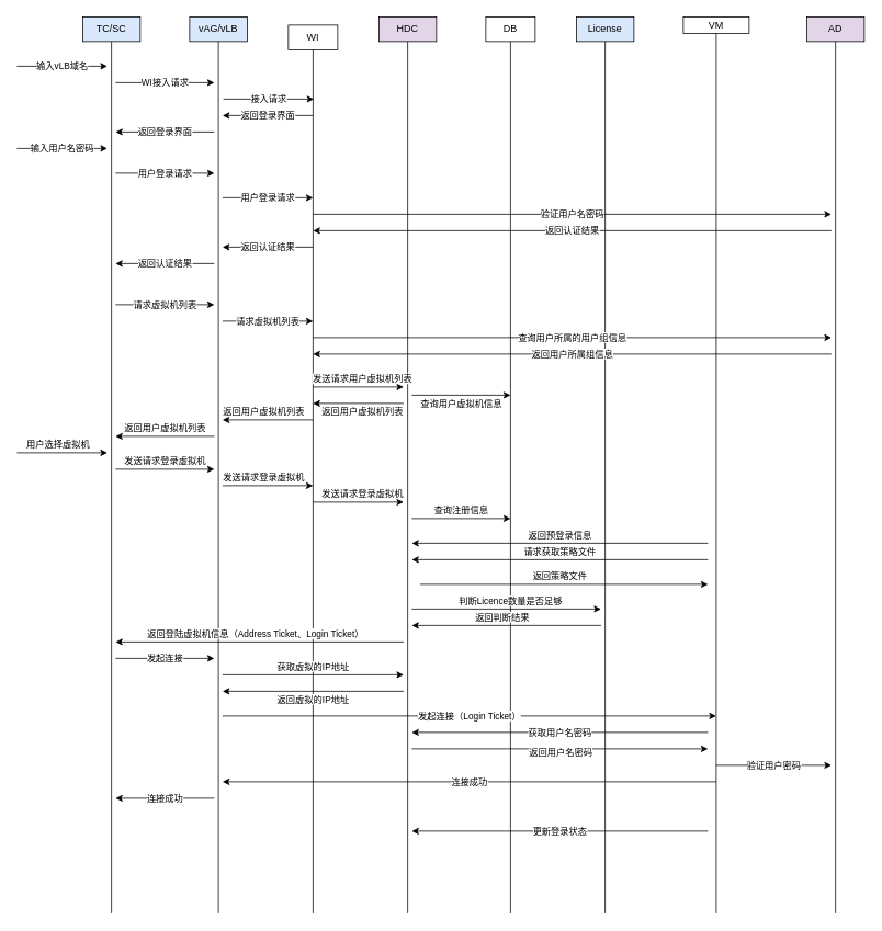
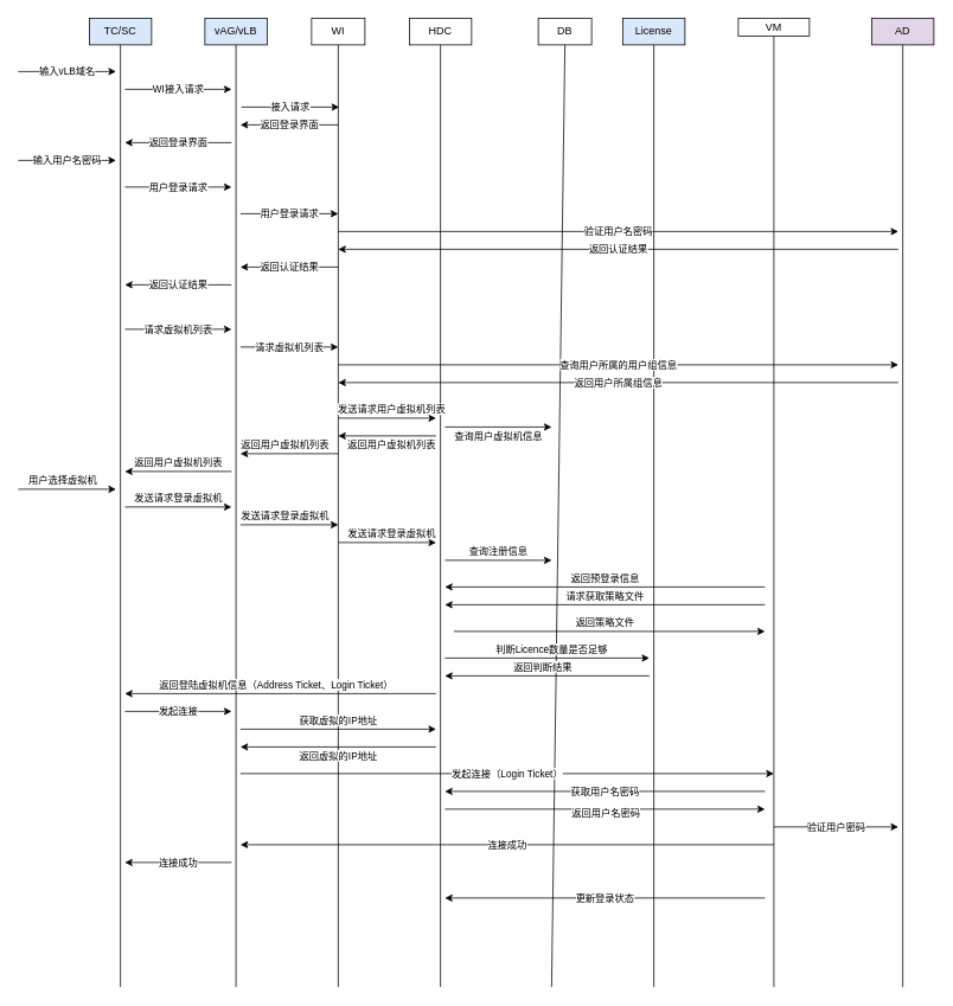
  <mxCell id="0" />
  <mxCell id="1" parent="0" />
  <mxCell id="2" value="TC/SC" style="rounded=0;whiteSpace=wrap;html=1;fillColor=#dae8fc;" vertex="1" parent="1"><mxGeometry x="100" y="20" width="70" height="30" as="geometry" /></mxCell>
  <mxCell id="3" value="vAG/vLB" style="rounded=0;whiteSpace=wrap;html=1;fillColor=#dae8fc;" vertex="1" parent="1"><mxGeometry x="230" y="20" width="70" height="30" as="geometry" /></mxCell>
- <mxCell id="4" value="WI" style="rounded=0;whiteSpace=wrap;html=1;" vertex="1" parent="1"><mxGeometry x="350" y="30" width="60" height="30" as="geometry" /></mxCell>
- <mxCell id="5" value="HDC" style="rounded=0;whiteSpace=wrap;html=1;fillColor=#e1d5e7;" vertex="1" parent="1"><mxGeometry x="460" y="20" width="70" height="30" as="geometry" /></mxCell>
- <mxCell id="6" value="DB" style="rounded=0;whiteSpace=wrap;html=1;" vertex="1" parent="1"><mxGeometry x="590" y="20" width="60" height="30" as="geometry" /></mxCell>
+ <mxCell id="4" value="WI" style="rounded=0;whiteSpace=wrap;html=1;" vertex="1" parent="1"><mxGeometry x="350" y="20" width="60" height="30" as="geometry" /></mxCell>
+ <mxCell id="5" value="HDC" style="rounded=0;whiteSpace=wrap;html=1;" vertex="1" parent="1"><mxGeometry x="460" y="20" width="70" height="30" as="geometry" /></mxCell>
+ <mxCell id="6" value="DB" style="rounded=0;whiteSpace=wrap;html=1;" vertex="1" parent="1"><mxGeometry x="605" y="20" width="60" height="30" as="geometry" /></mxCell>
  <mxCell id="7" value="License" style="rounded=0;whiteSpace=wrap;html=1;fillColor=#dae8fc;" vertex="1" parent="1"><mxGeometry x="700" y="20" width="70" height="30" as="geometry" /></mxCell>
  <mxCell id="8" value="VM" style="rounded=0;whiteSpace=wrap;html=1;" vertex="1" parent="1"><mxGeometry x="830" y="20" width="80" height="20" as="geometry" /></mxCell>
  <mxCell id="9" value="AD" style="rounded=0;whiteSpace=wrap;html=1;fillColor=#e1d5e7;" vertex="1" parent="1"><mxGeometry x="980" y="20" width="70" height="30" as="geometry" /></mxCell>
  <mxCell id="10" value="" style="endArrow=none;html=1;rounded=0;entryX=0.5;entryY=1;entryDx=0;entryDy=0;" edge="1" parent="1" target="2"><mxGeometry width="50" height="50" relative="1" as="geometry"><mxPoint x="135" y="1110" as="sourcePoint" /><mxPoint x="180" y="60" as="targetPoint" /></mxGeometry></mxCell>
  <mxCell id="11" value="" style="endArrow=none;html=1;rounded=0;entryX=0.5;entryY=1;entryDx=0;entryDy=0;" edge="1" parent="1" target="3"><mxGeometry width="50" height="50" relative="1" as="geometry"><mxPoint x="265" y="1110" as="sourcePoint" /><mxPoint x="290" y="80" as="targetPoint" /></mxGeometry></mxCell>
  <mxCell id="12" value="" style="endArrow=none;html=1;rounded=0;entryX=0.5;entryY=1;entryDx=0;entryDy=0;" edge="1" parent="1" target="4"><mxGeometry width="50" height="50" relative="1" as="geometry"><mxPoint x="380" y="1110" as="sourcePoint" /><mxPoint x="410" y="90" as="targetPoint" /></mxGeometry></mxCell>
  <mxCell id="13" value="" style="endArrow=none;html=1;rounded=0;entryX=0.5;entryY=1;entryDx=0;entryDy=0;" edge="1" parent="1" target="5"><mxGeometry width="50" height="50" relative="1" as="geometry"><mxPoint x="495" y="1110" as="sourcePoint" /><mxPoint x="540" y="90" as="targetPoint" /></mxGeometry></mxCell>
  <mxCell id="14" value="" style="endArrow=none;html=1;rounded=0;entryX=0.5;entryY=1;entryDx=0;entryDy=0;" edge="1" parent="1" target="6"><mxGeometry width="50" height="50" relative="1" as="geometry"><mxPoint x="620" y="1110" as="sourcePoint" /><mxPoint x="620" y="110" as="targetPoint" /></mxGeometry></mxCell>
  <mxCell id="15" value="" style="endArrow=none;html=1;rounded=0;entryX=0.5;entryY=1;entryDx=0;entryDy=0;" edge="1" parent="1" target="7"><mxGeometry width="50" height="50" relative="1" as="geometry"><mxPoint x="735" y="1110" as="sourcePoint" /><mxPoint x="770" y="130" as="targetPoint" /></mxGeometry></mxCell>
  <mxCell id="16" value="" style="endArrow=none;html=1;rounded=0;entryX=0.5;entryY=1;entryDx=0;entryDy=0;" edge="1" parent="1" target="8"><mxGeometry width="50" height="50" relative="1" as="geometry"><mxPoint x="870" y="1110" as="sourcePoint" /><mxPoint x="880" y="110" as="targetPoint" /></mxGeometry></mxCell>
  <mxCell id="17" value="" style="endArrow=none;html=1;rounded=0;entryX=0.5;entryY=1;entryDx=0;entryDy=0;" edge="1" parent="1" target="9"><mxGeometry width="50" height="50" relative="1" as="geometry"><mxPoint x="1015" y="1110" as="sourcePoint" /><mxPoint x="1040" y="100" as="targetPoint" /></mxGeometry></mxCell>
  <mxCell id="18" value="输入vLB域名" style="endArrow=classic;html=1;rounded=0;" edge="1" parent="1"><mxGeometry width="50" height="50" relative="1" as="geometry"><mxPoint x="20" y="80" as="sourcePoint" /><mxPoint x="130" y="80" as="targetPoint" /></mxGeometry></mxCell>
  <mxCell id="19" value="WI接入请求" style="endArrow=classic;html=1;rounded=0;" edge="1" parent="1"><mxGeometry width="50" height="50" relative="1" as="geometry"><mxPoint x="140" y="100" as="sourcePoint" /><mxPoint x="260" y="100" as="targetPoint" /></mxGeometry></mxCell>
  <mxCell id="20" value="接入请求" style="endArrow=classic;html=1;rounded=0;" edge="1" parent="1"><mxGeometry width="50" height="50" relative="1" as="geometry"><mxPoint x="271" y="120" as="sourcePoint" /><mxPoint x="381" y="120" as="targetPoint" /></mxGeometry></mxCell>
  <mxCell id="21" value="返回登录界面" style="endArrow=classic;html=1;rounded=0;" edge="1" parent="1"><mxGeometry width="50" height="50" relative="1" as="geometry"><mxPoint x="380" y="140" as="sourcePoint" /><mxPoint x="270" y="140" as="targetPoint" /></mxGeometry></mxCell>
  <mxCell id="22" value="返回登录界面" style="endArrow=classic;html=1;rounded=0;" edge="1" parent="1"><mxGeometry width="50" height="50" relative="1" as="geometry"><mxPoint x="260" y="160" as="sourcePoint" /><mxPoint x="140" y="160" as="targetPoint" /></mxGeometry></mxCell>
  <mxCell id="23" value="输入用户名密码" style="endArrow=classic;html=1;rounded=0;" edge="1" parent="1"><mxGeometry width="50" height="50" relative="1" as="geometry"><mxPoint x="20" y="180" as="sourcePoint" /><mxPoint x="130" y="180" as="targetPoint" /></mxGeometry></mxCell>
  <mxCell id="24" value="用户登录请求" style="endArrow=classic;html=1;rounded=0;" edge="1" parent="1"><mxGeometry width="50" height="50" relative="1" as="geometry"><mxPoint x="140" y="210" as="sourcePoint" /><mxPoint x="260" y="210" as="targetPoint" /></mxGeometry></mxCell>
  <mxCell id="25" value="用户登录请求" style="endArrow=classic;html=1;rounded=0;" edge="1" parent="1"><mxGeometry width="50" height="50" relative="1" as="geometry"><mxPoint x="270" y="240" as="sourcePoint" /><mxPoint x="380" y="240" as="targetPoint" /></mxGeometry></mxCell>
  <mxCell id="26" value="验证用户名密码" style="endArrow=classic;html=1;rounded=0;" edge="1" parent="1"><mxGeometry width="50" height="50" relative="1" as="geometry"><mxPoint x="380" y="260" as="sourcePoint" /><mxPoint x="1010" y="260" as="targetPoint" /></mxGeometry></mxCell>
  <mxCell id="27" value="返回认证结果" style="endArrow=classic;html=1;rounded=0;" edge="1" parent="1"><mxGeometry width="50" height="50" relative="1" as="geometry"><mxPoint x="1010" y="280" as="sourcePoint" /><mxPoint x="380" y="280" as="targetPoint" /></mxGeometry></mxCell>
  <mxCell id="28" value="返回认证结果" style="endArrow=classic;html=1;rounded=0;" edge="1" parent="1"><mxGeometry width="50" height="50" relative="1" as="geometry"><mxPoint x="380" y="300" as="sourcePoint" /><mxPoint x="270" y="300" as="targetPoint" /></mxGeometry></mxCell>
  <mxCell id="29" value="返回认证结果" style="endArrow=classic;html=1;rounded=0;" edge="1" parent="1"><mxGeometry width="50" height="50" relative="1" as="geometry"><mxPoint x="260" y="320" as="sourcePoint" /><mxPoint x="140" y="320" as="targetPoint" /></mxGeometry></mxCell>
  <mxCell id="30" value="请求虚拟机列表" style="endArrow=classic;html=1;rounded=0;" edge="1" parent="1"><mxGeometry width="50" height="50" relative="1" as="geometry"><mxPoint x="140" y="370" as="sourcePoint" /><mxPoint x="260" y="370" as="targetPoint" /></mxGeometry></mxCell>
  <mxCell id="31" value="请求虚拟机列表" style="endArrow=classic;html=1;rounded=0;" edge="1" parent="1"><mxGeometry width="50" height="50" relative="1" as="geometry"><mxPoint x="270" y="390" as="sourcePoint" /><mxPoint x="380" y="390" as="targetPoint" /></mxGeometry></mxCell>
  <mxCell id="32" value="查询用户所属的用户组信息" style="endArrow=classic;html=1;rounded=0;" edge="1" parent="1"><mxGeometry width="50" height="50" relative="1" as="geometry"><mxPoint x="380" y="410" as="sourcePoint" /><mxPoint x="1010" y="410" as="targetPoint" /></mxGeometry></mxCell>
  <mxCell id="33" value="返回用户所属组信息" style="endArrow=classic;html=1;rounded=0;" edge="1" parent="1"><mxGeometry width="50" height="50" relative="1" as="geometry"><mxPoint x="1010" y="430" as="sourcePoint" /><mxPoint x="380" y="430" as="targetPoint" /></mxGeometry></mxCell>
  <mxCell id="34" value="发送请求用户虚拟机列表" style="endArrow=classic;html=1;rounded=0;" edge="1" parent="1"><mxGeometry x="0.091" y="10" width="50" height="50" relative="1" as="geometry"><mxPoint x="380" y="470" as="sourcePoint" /><mxPoint x="490" y="470" as="targetPoint" /><mxPoint as="offset" /></mxGeometry></mxCell>
  <mxCell id="35" value="查询用户虚拟机信息" style="endArrow=classic;html=1;rounded=0;" edge="1" parent="1"><mxGeometry y="-10" width="50" height="50" relative="1" as="geometry"><mxPoint x="500" y="480" as="sourcePoint" /><mxPoint x="620" y="480" as="targetPoint" /><mxPoint as="offset" /></mxGeometry></mxCell>
  <mxCell id="36" value="返回用户虚拟机列表" style="endArrow=classic;html=1;rounded=0;" edge="1" parent="1"><mxGeometry x="-0.091" y="10" width="50" height="50" relative="1" as="geometry"><mxPoint x="490" y="490" as="sourcePoint" /><mxPoint x="380" y="490" as="targetPoint" /><mxPoint as="offset" /></mxGeometry></mxCell>
  <mxCell id="37" value="返回用户虚拟机列表" style="endArrow=classic;html=1;rounded=0;" edge="1" parent="1"><mxGeometry x="0.091" y="-10" width="50" height="50" relative="1" as="geometry"><mxPoint x="380" y="510" as="sourcePoint" /><mxPoint x="270" y="510" as="targetPoint" /><mxPoint as="offset" /></mxGeometry></mxCell>
  <mxCell id="38" value="返回用户虚拟机列表" style="endArrow=classic;html=1;rounded=0;" edge="1" parent="1"><mxGeometry y="-10" width="50" height="50" relative="1" as="geometry"><mxPoint x="260" y="530" as="sourcePoint" /><mxPoint x="140" y="530" as="targetPoint" /><mxPoint as="offset" /></mxGeometry></mxCell>
  <mxCell id="39" value="用户选择虚拟机" style="endArrow=classic;html=1;rounded=0;" edge="1" parent="1"><mxGeometry x="-0.091" y="10" width="50" height="50" relative="1" as="geometry"><mxPoint x="20" y="550" as="sourcePoint" /><mxPoint x="130" y="550" as="targetPoint" /><mxPoint as="offset" /></mxGeometry></mxCell>
  <mxCell id="40" value="发送请求登录虚拟机" style="endArrow=classic;html=1;rounded=0;" edge="1" parent="1"><mxGeometry y="10" width="50" height="50" relative="1" as="geometry"><mxPoint x="140" y="570" as="sourcePoint" /><mxPoint x="260" y="570" as="targetPoint" /><mxPoint as="offset" /></mxGeometry></mxCell>
  <mxCell id="41" value="发送请求登录虚拟机" style="endArrow=classic;html=1;rounded=0;" edge="1" parent="1"><mxGeometry x="-0.091" y="10" width="50" height="50" relative="1" as="geometry"><mxPoint x="270" y="590" as="sourcePoint" /><mxPoint x="380" y="590" as="targetPoint" /><mxPoint as="offset" /></mxGeometry></mxCell>
  <mxCell id="42" value="发送请求登录虚拟机" style="endArrow=classic;html=1;rounded=0;" edge="1" parent="1"><mxGeometry x="0.091" y="10" width="50" height="50" relative="1" as="geometry"><mxPoint x="380" y="610" as="sourcePoint" /><mxPoint x="490" y="610" as="targetPoint" /><mxPoint as="offset" /></mxGeometry></mxCell>
  <mxCell id="43" value="查询注册信息" style="endArrow=classic;html=1;rounded=0;" edge="1" parent="1"><mxGeometry y="10" width="50" height="50" relative="1" as="geometry"><mxPoint x="500" y="630" as="sourcePoint" /><mxPoint x="620" y="630" as="targetPoint" /><mxPoint as="offset" /></mxGeometry></mxCell>
  <mxCell id="44" value="返回预登录信息" style="endArrow=classic;html=1;rounded=0;" edge="1" parent="1"><mxGeometry y="-10" width="50" height="50" relative="1" as="geometry"><mxPoint x="860" y="660" as="sourcePoint" /><mxPoint x="500" y="660" as="targetPoint" /><mxPoint as="offset" /></mxGeometry></mxCell>
  <mxCell id="45" value="请求获取策略文件" style="endArrow=classic;html=1;rounded=0;" edge="1" parent="1"><mxGeometry y="-10" width="50" height="50" relative="1" as="geometry"><mxPoint x="860" y="680" as="sourcePoint" /><mxPoint x="500" y="680" as="targetPoint" /><mxPoint as="offset" /></mxGeometry></mxCell>
  <mxCell id="46" value="返回策略文件" style="endArrow=classic;html=1;rounded=0;" edge="1" parent="1"><mxGeometry x="-0.029" y="10" width="50" height="50" relative="1" as="geometry"><mxPoint x="510" y="710" as="sourcePoint" /><mxPoint x="860" y="710" as="targetPoint" /><mxPoint as="offset" /></mxGeometry></mxCell>
  <mxCell id="47" value="判断Licence数量是否足够" style="endArrow=classic;html=1;rounded=0;" edge="1" parent="1"><mxGeometry x="0.043" y="10" width="50" height="50" relative="1" as="geometry"><mxPoint x="500" y="740" as="sourcePoint" /><mxPoint x="730" y="740" as="targetPoint" /><mxPoint as="offset" /></mxGeometry></mxCell>
  <mxCell id="48" value="返回判断结果" style="endArrow=classic;html=1;rounded=0;" edge="1" parent="1"><mxGeometry x="0.043" y="-10" width="50" height="50" relative="1" as="geometry"><mxPoint x="730" y="760" as="sourcePoint" /><mxPoint x="500" y="760" as="targetPoint" /><mxPoint as="offset" /></mxGeometry></mxCell>
  <mxCell id="49" value="返回登陆虚拟机信息（Address Ticket、Login Ticket）" style="endArrow=classic;html=1;rounded=0;" edge="1" parent="1"><mxGeometry x="0.029" y="-10" width="50" height="50" relative="1" as="geometry"><mxPoint x="490" y="780" as="sourcePoint" /><mxPoint x="140" y="780" as="targetPoint" /><mxPoint as="offset" /></mxGeometry></mxCell>
  <mxCell id="50" value="发起连接" style="endArrow=classic;html=1;rounded=0;" edge="1" parent="1"><mxGeometry width="50" height="50" relative="1" as="geometry"><mxPoint x="140" y="800" as="sourcePoint" /><mxPoint x="260" y="800" as="targetPoint" /></mxGeometry></mxCell>
  <mxCell id="51" value="获取虚拟的IP地址" style="endArrow=classic;html=1;rounded=0;" edge="1" parent="1"><mxGeometry y="10" width="50" height="50" relative="1" as="geometry"><mxPoint x="270" y="820" as="sourcePoint" /><mxPoint x="490" y="820" as="targetPoint" /><mxPoint as="offset" /></mxGeometry></mxCell>
  <mxCell id="52" value="返回虚拟的IP地址" style="endArrow=classic;html=1;rounded=0;" edge="1" parent="1"><mxGeometry y="10" width="50" height="50" relative="1" as="geometry"><mxPoint x="490" y="840" as="sourcePoint" /><mxPoint x="270" y="840" as="targetPoint" /><mxPoint as="offset" /></mxGeometry></mxCell>
  <mxCell id="53" value="发起连接（Login Ticket）" style="endArrow=classic;html=1;rounded=0;" edge="1" parent="1"><mxGeometry width="50" height="50" relative="1" as="geometry"><mxPoint x="270" y="870" as="sourcePoint" /><mxPoint x="870" y="870" as="targetPoint" /></mxGeometry></mxCell>
  <mxCell id="54" value="获取用户名密码" style="endArrow=classic;html=1;rounded=0;" edge="1" parent="1"><mxGeometry width="50" height="50" relative="1" as="geometry"><mxPoint x="860" y="890" as="sourcePoint" /><mxPoint x="500" y="890" as="targetPoint" /></mxGeometry></mxCell>
  <mxCell id="55" value="" style="endArrow=classic;html=1;rounded=0;" edge="1" parent="1"><mxGeometry width="50" height="50" relative="1" as="geometry"><mxPoint x="500" y="910" as="sourcePoint" /><mxPoint x="860" y="910" as="targetPoint" /></mxGeometry></mxCell>
  <mxCell id="56" value="返回用户名密码" style="edgeLabel;html=1;align=center;verticalAlign=middle;resizable=0;points=[];" vertex="1" connectable="0" parent="55"><mxGeometry x="0.054" y="-3" relative="1" as="geometry"><mxPoint x="-10" as="offset" /></mxGeometry></mxCell>
  <mxCell id="57" value="验证用户密码" style="endArrow=classic;html=1;rounded=0;" edge="1" parent="1"><mxGeometry width="50" height="50" relative="1" as="geometry"><mxPoint x="870" y="930" as="sourcePoint" /><mxPoint x="1010" y="930" as="targetPoint" /></mxGeometry></mxCell>
  <mxCell id="58" value="连接成功" style="endArrow=classic;html=1;rounded=0;" edge="1" parent="1"><mxGeometry width="50" height="50" relative="1" as="geometry"><mxPoint x="870" y="950" as="sourcePoint" /><mxPoint x="270" y="950" as="targetPoint" /></mxGeometry></mxCell>
  <mxCell id="59" value="连接成功" style="endArrow=classic;html=1;rounded=0;" edge="1" parent="1"><mxGeometry width="50" height="50" relative="1" as="geometry"><mxPoint x="260" y="970" as="sourcePoint" /><mxPoint x="140" y="970" as="targetPoint" /></mxGeometry></mxCell>
  <mxCell id="60" value="更新登录状态" style="endArrow=classic;html=1;rounded=0;" edge="1" parent="1"><mxGeometry width="50" height="50" relative="1" as="geometry"><mxPoint x="860" y="1010" as="sourcePoint" /><mxPoint x="500" y="1010" as="targetPoint" /></mxGeometry></mxCell>
